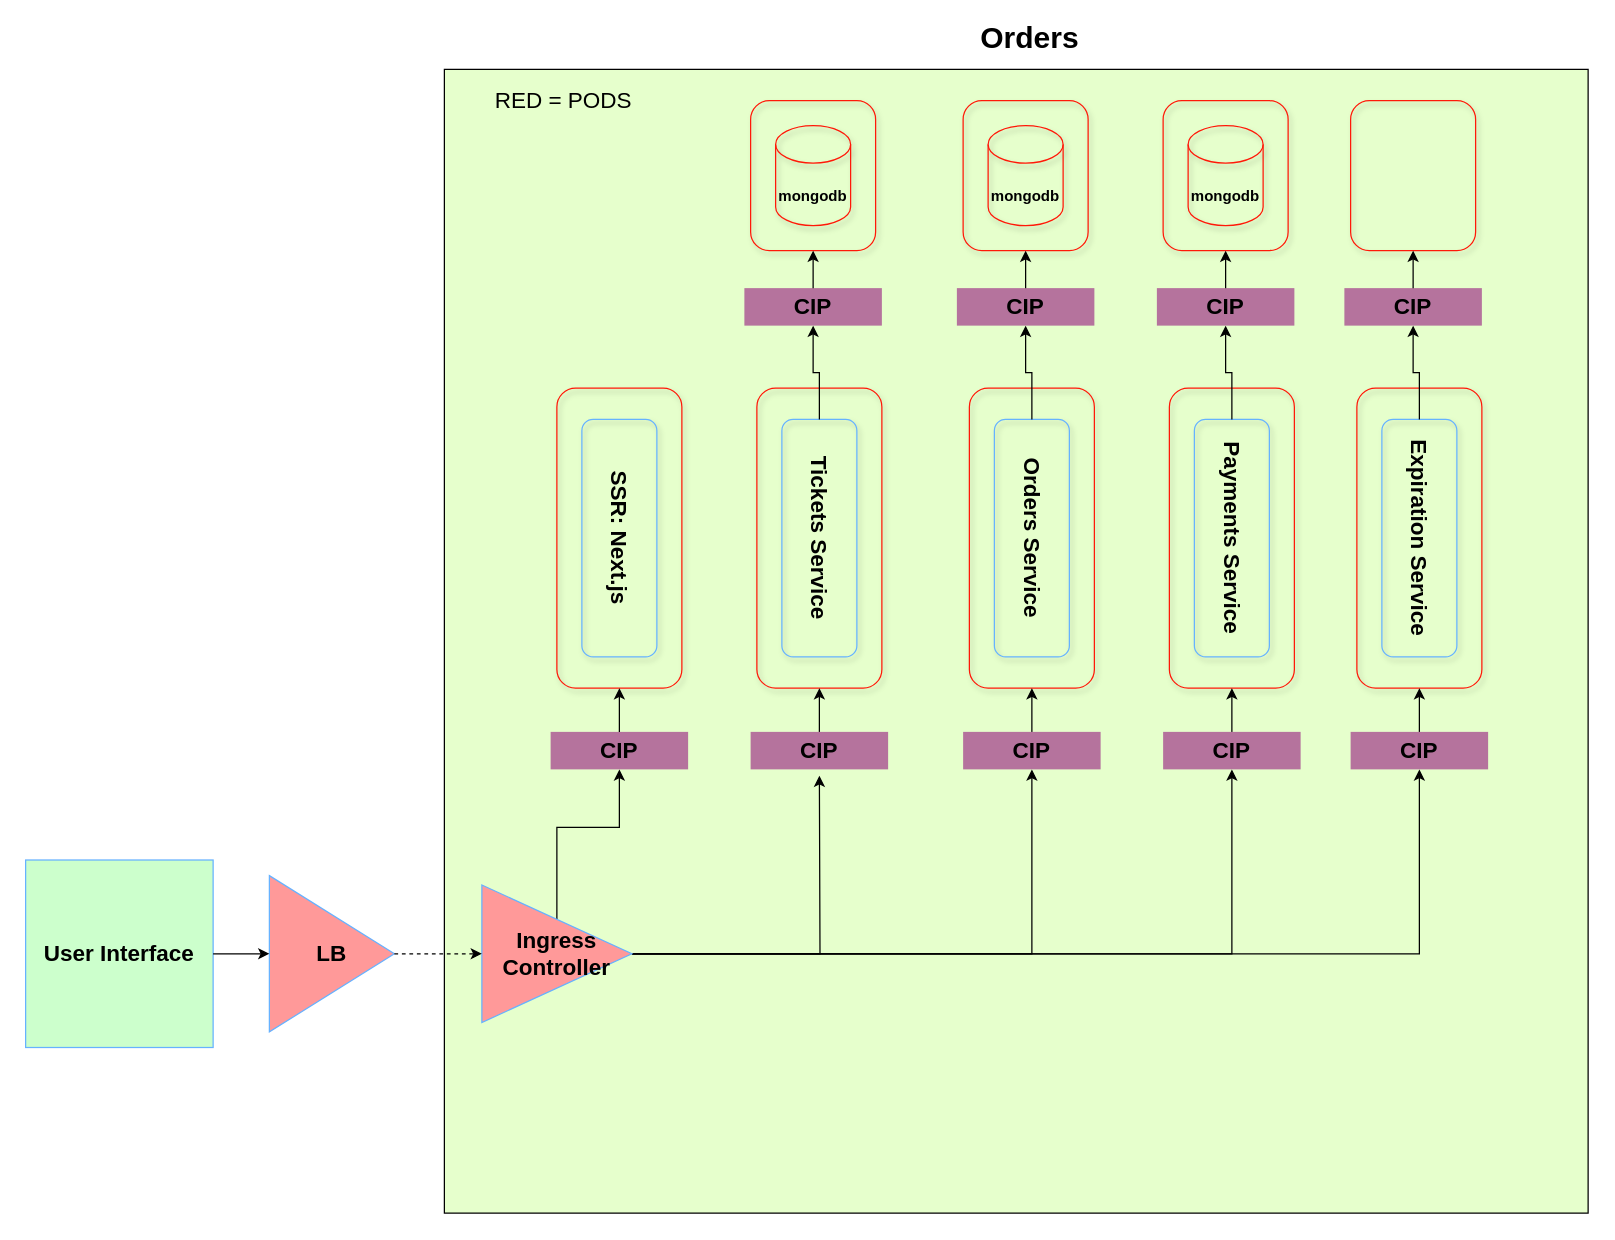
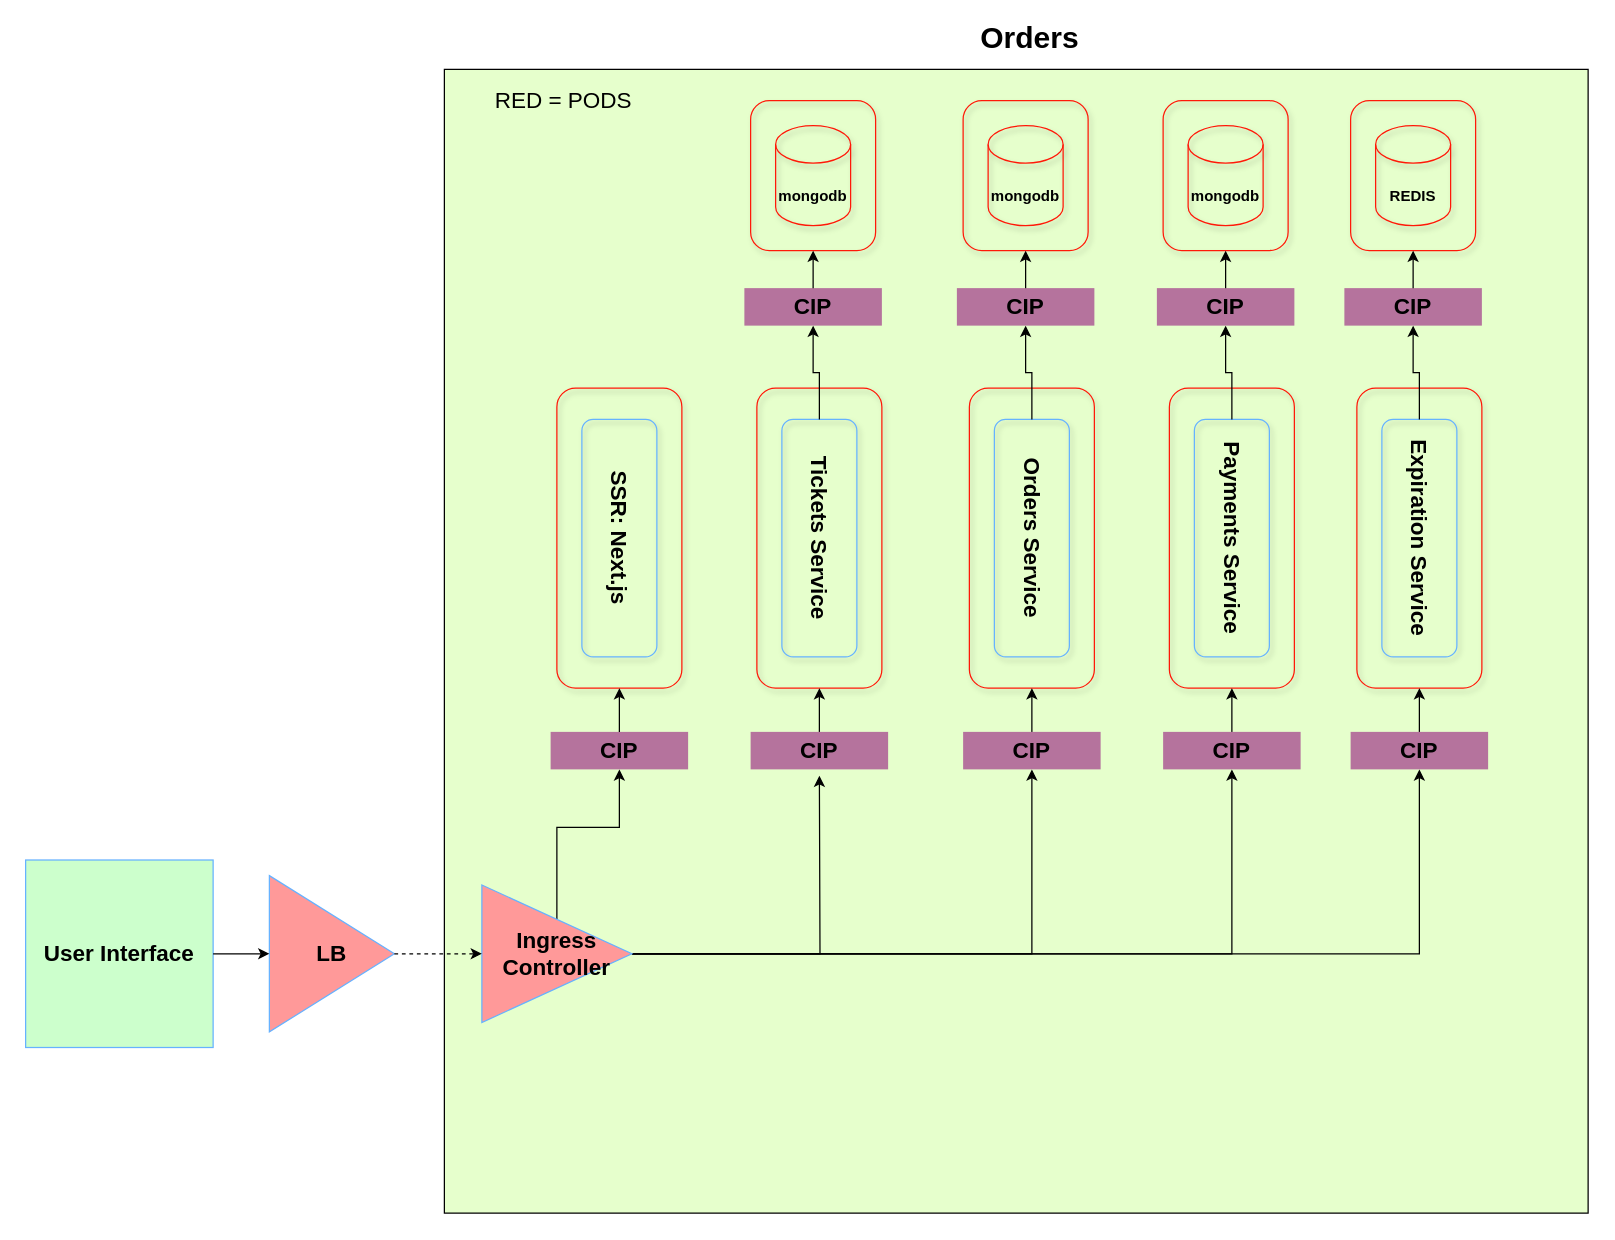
  <mxCell id="0" />
  <mxCell id="1" parent="0" />
  <mxCell id="2" value="&lt;b&gt;User Interface&lt;/b&gt;" style="whiteSpace=wrap;html=1;aspect=fixed;shadow=0;fontSize=18;strokeColor=#66B2FF;fillColor=#CCFFCC;" vertex="1" parent="1"><mxGeometry x="20" y="687.5" width="150" height="150" as="geometry" /></mxCell>
  <mxCell id="3" value="" style="whiteSpace=wrap;html=1;aspect=fixed;fillColor=#E6FFCC;" vertex="1" parent="1"><mxGeometry x="355" y="55" width="915" height="915" as="geometry" /></mxCell>
  <mxCell id="4" value="&lt;font style=&quot;font-size: 24px&quot;&gt;&lt;b&gt;Orders&lt;/b&gt;&lt;/font&gt;" style="text;html=1;align=center;verticalAlign=middle;resizable=0;points=[];autosize=1;strokeColor=none;fillColor=none;" vertex="1" parent="1"><mxGeometry x="772.5" y="20" width="100" height="20" as="geometry" /></mxCell>
  <mxCell id="5" value="" style="group" vertex="1" connectable="0" parent="1"><mxGeometry x="440" y="310" width="110" height="305" as="geometry" /></mxCell>
  <mxCell id="6" value="&lt;b&gt;CIP&lt;/b&gt;" style="rounded=0;whiteSpace=wrap;html=1;shadow=0;fontSize=18;strokeColor=none;fillColor=#B5739D;" vertex="1" parent="5"><mxGeometry y="275" width="110" height="30" as="geometry" /></mxCell>
  <mxCell id="7" value="" style="group" vertex="1" connectable="0" parent="5"><mxGeometry x="5" width="100" height="240" as="geometry" /></mxCell>
  <mxCell id="8" value="" style="group" vertex="1" connectable="0" parent="7"><mxGeometry width="100" height="240" as="geometry" /></mxCell>
  <mxCell id="9" value="" style="rounded=1;whiteSpace=wrap;html=1;shadow=1;fontSize=24;strokeColor=#FF1808;fillColor=none;rotation=90;" vertex="1" parent="8"><mxGeometry x="-70" y="70" width="240" height="100" as="geometry" /></mxCell>
  <mxCell id="10" value="&lt;font style=&quot;font-size: 18px&quot;&gt;&lt;b&gt;SSR: Next.js&lt;br&gt;&lt;/b&gt;&lt;/font&gt;" style="rounded=1;whiteSpace=wrap;html=1;shadow=1;fontSize=12;strokeColor=#66B2FF;fillColor=none;rotation=90;" vertex="1" parent="8"><mxGeometry x="-45" y="90" width="190" height="60" as="geometry" /></mxCell>
  <mxCell id="11" style="edgeStyle=orthogonalEdgeStyle;rounded=0;orthogonalLoop=1;jettySize=auto;html=1;entryX=1;entryY=0.5;entryDx=0;entryDy=0;fontSize=18;" edge="1" parent="5" source="6" target="9"><mxGeometry relative="1" as="geometry" /></mxCell>
  <mxCell id="12" value="" style="group" vertex="1" connectable="0" parent="1"><mxGeometry x="595" y="80" width="115" height="535" as="geometry" /></mxCell>
  <mxCell id="13" value="&lt;b&gt;CIP&lt;/b&gt;" style="rounded=0;whiteSpace=wrap;html=1;shadow=0;fontSize=18;strokeColor=none;fillColor=#B5739D;" vertex="1" parent="12"><mxGeometry y="150" width="110" height="30" as="geometry" /></mxCell>
  <mxCell id="14" value="" style="group" vertex="1" connectable="0" parent="12"><mxGeometry x="5" width="100" height="120" as="geometry" /></mxCell>
  <mxCell id="15" value="" style="group" vertex="1" connectable="0" parent="14"><mxGeometry width="100" height="120" as="geometry" /></mxCell>
  <mxCell id="16" value="" style="rounded=1;whiteSpace=wrap;html=1;shadow=1;fontSize=24;strokeColor=#FF1808;fillColor=none;rotation=90;" vertex="1" parent="15"><mxGeometry x="-10" y="10" width="120" height="100" as="geometry" /></mxCell>
  <mxCell id="17" value="&lt;font style=&quot;font-size: 12px&quot;&gt;&lt;b&gt;mongodb&lt;/b&gt;&lt;/font&gt;" style="shape=cylinder3;whiteSpace=wrap;html=1;boundedLbl=1;backgroundOutline=1;size=15;shadow=1;fontSize=24;strokeColor=#FF1808;fillColor=none;" vertex="1" parent="15"><mxGeometry x="20" y="20" width="60" height="80" as="geometry" /></mxCell>
  <mxCell id="18" value="" style="group" vertex="1" connectable="0" parent="12"><mxGeometry x="5" y="230" width="110" height="305" as="geometry" /></mxCell>
  <mxCell id="19" value="" style="group" vertex="1" connectable="0" parent="18"><mxGeometry x="5" width="100" height="240" as="geometry" /></mxCell>
  <mxCell id="20" value="" style="rounded=1;whiteSpace=wrap;html=1;shadow=1;fontSize=24;strokeColor=#FF1808;fillColor=none;rotation=90;" vertex="1" parent="19"><mxGeometry x="-70" y="70" width="240" height="100" as="geometry" /></mxCell>
  <mxCell id="21" value="&lt;font style=&quot;font-size: 18px&quot;&gt;&lt;b&gt;Tickets Service&lt;/b&gt;&lt;/font&gt;" style="rounded=1;whiteSpace=wrap;html=1;shadow=1;fontSize=12;strokeColor=#66B2FF;fillColor=none;rotation=90;" vertex="1" parent="19"><mxGeometry x="-45" y="90" width="190" height="60" as="geometry" /></mxCell>
  <mxCell id="22" style="edgeStyle=orthogonalEdgeStyle;rounded=0;orthogonalLoop=1;jettySize=auto;html=1;entryX=1;entryY=0.5;entryDx=0;entryDy=0;fontSize=18;" edge="1" parent="18" source="23" target="20"><mxGeometry relative="1" as="geometry" /></mxCell>
  <mxCell id="23" value="&lt;b&gt;CIP&lt;/b&gt;" style="rounded=0;whiteSpace=wrap;html=1;shadow=0;fontSize=18;strokeColor=none;fillColor=#B5739D;" vertex="1" parent="18"><mxGeometry y="275" width="110" height="30" as="geometry" /></mxCell>
  <mxCell id="24" style="edgeStyle=orthogonalEdgeStyle;rounded=0;orthogonalLoop=1;jettySize=auto;html=1;entryX=0.5;entryY=1;entryDx=0;entryDy=0;fontSize=18;" edge="1" parent="12" source="21" target="13"><mxGeometry relative="1" as="geometry" /></mxCell>
  <mxCell id="25" style="edgeStyle=orthogonalEdgeStyle;rounded=0;orthogonalLoop=1;jettySize=auto;html=1;entryX=1;entryY=0.5;entryDx=0;entryDy=0;fontSize=18;" edge="1" parent="12" source="13" target="16"><mxGeometry relative="1" as="geometry" /></mxCell>
  <mxCell id="26" value="&lt;font style=&quot;font-size: 18px&quot;&gt;RED = PODS&lt;/font&gt;" style="text;html=1;align=center;verticalAlign=middle;resizable=0;points=[];autosize=1;strokeColor=none;fillColor=none;fontSize=18;" vertex="1" parent="1"><mxGeometry x="385" y="65" width="130" height="30" as="geometry" /></mxCell>
  <mxCell id="27" value="" style="group" vertex="1" connectable="0" parent="1"><mxGeometry x="765" y="80" width="115" height="535" as="geometry" /></mxCell>
  <mxCell id="28" value="" style="group" vertex="1" connectable="0" parent="27"><mxGeometry x="5" width="100" height="120" as="geometry" /></mxCell>
  <mxCell id="29" value="" style="group" vertex="1" connectable="0" parent="28"><mxGeometry width="100" height="120" as="geometry" /></mxCell>
  <mxCell id="30" value="" style="rounded=1;whiteSpace=wrap;html=1;shadow=1;fontSize=24;strokeColor=#FF1808;fillColor=none;rotation=90;" vertex="1" parent="29"><mxGeometry x="-10" y="10" width="120" height="100" as="geometry" /></mxCell>
  <mxCell id="31" value="&lt;font style=&quot;font-size: 12px&quot;&gt;&lt;b&gt;mongodb&lt;/b&gt;&lt;/font&gt;" style="shape=cylinder3;whiteSpace=wrap;html=1;boundedLbl=1;backgroundOutline=1;size=15;shadow=1;fontSize=24;strokeColor=#FF1808;fillColor=none;" vertex="1" parent="29"><mxGeometry x="20" y="20" width="60" height="80" as="geometry" /></mxCell>
  <mxCell id="32" value="" style="group" vertex="1" connectable="0" parent="27"><mxGeometry y="150" width="115" height="385" as="geometry" /></mxCell>
  <mxCell id="33" value="&lt;b&gt;CIP&lt;/b&gt;" style="rounded=0;whiteSpace=wrap;html=1;shadow=0;fontSize=18;strokeColor=none;fillColor=#B5739D;" vertex="1" parent="32"><mxGeometry width="110" height="30" as="geometry" /></mxCell>
  <mxCell id="34" value="" style="group" vertex="1" connectable="0" parent="32"><mxGeometry x="5" y="80" width="110" height="305" as="geometry" /></mxCell>
  <mxCell id="35" value="" style="group" vertex="1" connectable="0" parent="34"><mxGeometry x="5" width="100" height="240" as="geometry" /></mxCell>
  <mxCell id="36" value="" style="rounded=1;whiteSpace=wrap;html=1;shadow=1;fontSize=24;strokeColor=#FF1808;fillColor=none;rotation=90;" vertex="1" parent="35"><mxGeometry x="-70" y="70" width="240" height="100" as="geometry" /></mxCell>
  <mxCell id="37" value="&lt;font style=&quot;font-size: 18px&quot;&gt;&lt;b&gt;Orders Service&lt;br&gt;&lt;/b&gt;&lt;/font&gt;" style="rounded=1;whiteSpace=wrap;html=1;shadow=1;fontSize=12;strokeColor=#66B2FF;fillColor=none;rotation=90;" vertex="1" parent="35"><mxGeometry x="-45" y="90" width="190" height="60" as="geometry" /></mxCell>
  <mxCell id="38" style="edgeStyle=orthogonalEdgeStyle;rounded=0;orthogonalLoop=1;jettySize=auto;html=1;entryX=1;entryY=0.5;entryDx=0;entryDy=0;fontSize=18;" edge="1" parent="34" source="39" target="36"><mxGeometry relative="1" as="geometry" /></mxCell>
  <mxCell id="39" value="&lt;b&gt;CIP&lt;/b&gt;" style="rounded=0;whiteSpace=wrap;html=1;shadow=0;fontSize=18;strokeColor=none;fillColor=#B5739D;" vertex="1" parent="34"><mxGeometry y="275" width="110" height="30" as="geometry" /></mxCell>
  <mxCell id="40" style="edgeStyle=orthogonalEdgeStyle;rounded=0;orthogonalLoop=1;jettySize=auto;html=1;entryX=0.5;entryY=1;entryDx=0;entryDy=0;fontSize=18;" edge="1" parent="32" source="37" target="33"><mxGeometry relative="1" as="geometry" /></mxCell>
  <mxCell id="41" style="edgeStyle=orthogonalEdgeStyle;rounded=0;orthogonalLoop=1;jettySize=auto;html=1;entryX=1;entryY=0.5;entryDx=0;entryDy=0;fontSize=18;" edge="1" parent="27" source="33" target="30"><mxGeometry relative="1" as="geometry" /></mxCell>
  <mxCell id="42" value="" style="group" vertex="1" connectable="0" parent="1"><mxGeometry x="925" y="80" width="115" height="535" as="geometry" /></mxCell>
  <mxCell id="43" value="" style="group" vertex="1" connectable="0" parent="42"><mxGeometry x="5" width="100" height="120" as="geometry" /></mxCell>
  <mxCell id="44" value="" style="group" vertex="1" connectable="0" parent="43"><mxGeometry width="100" height="120" as="geometry" /></mxCell>
  <mxCell id="45" value="" style="rounded=1;whiteSpace=wrap;html=1;shadow=1;fontSize=24;strokeColor=#FF1808;fillColor=none;rotation=90;" vertex="1" parent="44"><mxGeometry x="-10" y="10" width="120" height="100" as="geometry" /></mxCell>
  <mxCell id="46" value="&lt;font style=&quot;font-size: 12px&quot;&gt;&lt;b&gt;mongodb&lt;/b&gt;&lt;/font&gt;" style="shape=cylinder3;whiteSpace=wrap;html=1;boundedLbl=1;backgroundOutline=1;size=15;shadow=1;fontSize=24;strokeColor=#FF1808;fillColor=none;" vertex="1" parent="44"><mxGeometry x="20" y="20" width="60" height="80" as="geometry" /></mxCell>
  <mxCell id="47" value="" style="group" vertex="1" connectable="0" parent="42"><mxGeometry y="150" width="115" height="385" as="geometry" /></mxCell>
  <mxCell id="48" value="&lt;b&gt;CIP&lt;/b&gt;" style="rounded=0;whiteSpace=wrap;html=1;shadow=0;fontSize=18;strokeColor=none;fillColor=#B5739D;" vertex="1" parent="47"><mxGeometry width="110" height="30" as="geometry" /></mxCell>
  <mxCell id="49" value="" style="group" vertex="1" connectable="0" parent="47"><mxGeometry x="5" y="80" width="110" height="305" as="geometry" /></mxCell>
  <mxCell id="50" value="" style="group" vertex="1" connectable="0" parent="49"><mxGeometry x="5" width="100" height="240" as="geometry" /></mxCell>
  <mxCell id="51" value="" style="rounded=1;whiteSpace=wrap;html=1;shadow=1;fontSize=24;strokeColor=#FF1808;fillColor=none;rotation=90;" vertex="1" parent="50"><mxGeometry x="-70" y="70" width="240" height="100" as="geometry" /></mxCell>
  <mxCell id="52" value="&lt;font style=&quot;font-size: 18px&quot;&gt;&lt;b&gt;Payments Service&lt;br&gt;&lt;/b&gt;&lt;/font&gt;" style="rounded=1;whiteSpace=wrap;html=1;shadow=1;fontSize=12;strokeColor=#66B2FF;fillColor=none;rotation=90;" vertex="1" parent="50"><mxGeometry x="-45" y="90" width="190" height="60" as="geometry" /></mxCell>
  <mxCell id="53" style="edgeStyle=orthogonalEdgeStyle;rounded=0;orthogonalLoop=1;jettySize=auto;html=1;entryX=1;entryY=0.5;entryDx=0;entryDy=0;fontSize=18;" edge="1" parent="49" source="54" target="51"><mxGeometry relative="1" as="geometry" /></mxCell>
  <mxCell id="54" value="&lt;b&gt;CIP&lt;/b&gt;" style="rounded=0;whiteSpace=wrap;html=1;shadow=0;fontSize=18;strokeColor=none;fillColor=#B5739D;" vertex="1" parent="49"><mxGeometry y="275" width="110" height="30" as="geometry" /></mxCell>
  <mxCell id="55" style="edgeStyle=orthogonalEdgeStyle;rounded=0;orthogonalLoop=1;jettySize=auto;html=1;entryX=0.5;entryY=1;entryDx=0;entryDy=0;fontSize=18;" edge="1" parent="47" source="52" target="48"><mxGeometry relative="1" as="geometry" /></mxCell>
  <mxCell id="56" style="edgeStyle=orthogonalEdgeStyle;rounded=0;orthogonalLoop=1;jettySize=auto;html=1;entryX=1;entryY=0.5;entryDx=0;entryDy=0;fontSize=18;" edge="1" parent="42" source="48" target="45"><mxGeometry relative="1" as="geometry" /></mxCell>
  <mxCell id="57" value="" style="group" vertex="1" connectable="0" parent="1"><mxGeometry x="1075" y="80" width="115" height="535" as="geometry" /></mxCell>
  <mxCell id="58" value="" style="group" vertex="1" connectable="0" parent="57"><mxGeometry x="5" width="100" height="120" as="geometry" /></mxCell>
  <mxCell id="59" value="" style="group" vertex="1" connectable="0" parent="58"><mxGeometry width="100" height="120" as="geometry" /></mxCell>
  <mxCell id="60" value="" style="rounded=1;whiteSpace=wrap;html=1;shadow=1;fontSize=24;strokeColor=#FF1808;fillColor=none;rotation=90;" vertex="1" parent="59"><mxGeometry x="-10" y="10" width="120" height="100" as="geometry" /></mxCell>
+ <mxCell id="61" value="&lt;span style=&quot;font-size: 12px&quot;&gt;&lt;b&gt;REDIS&lt;/b&gt;&lt;/span&gt;" style="shape=cylinder3;whiteSpace=wrap;html=1;boundedLbl=1;backgroundOutline=1;size=15;shadow=1;fontSize=24;strokeColor=#FF1808;fillColor=none;" vertex="1" parent="59"><mxGeometry x="20" y="20" width="60" height="80" as="geometry" /></mxCell>
  <mxCell id="62" value="" style="group" vertex="1" connectable="0" parent="57"><mxGeometry y="150" width="115" height="385" as="geometry" /></mxCell>
  <mxCell id="63" value="&lt;b&gt;CIP&lt;/b&gt;" style="rounded=0;whiteSpace=wrap;html=1;shadow=0;fontSize=18;strokeColor=none;fillColor=#B5739D;" vertex="1" parent="62"><mxGeometry width="110" height="30" as="geometry" /></mxCell>
  <mxCell id="64" value="" style="group" vertex="1" connectable="0" parent="62"><mxGeometry x="5" y="80" width="110" height="305" as="geometry" /></mxCell>
  <mxCell id="65" value="" style="group" vertex="1" connectable="0" parent="64"><mxGeometry x="5" width="100" height="240" as="geometry" /></mxCell>
  <mxCell id="66" value="" style="rounded=1;whiteSpace=wrap;html=1;shadow=1;fontSize=24;strokeColor=#FF1808;fillColor=none;rotation=90;" vertex="1" parent="65"><mxGeometry x="-70" y="70" width="240" height="100" as="geometry" /></mxCell>
  <mxCell id="67" value="&lt;font style=&quot;font-size: 18px&quot;&gt;&lt;b&gt;Expiration Service&lt;br&gt;&lt;/b&gt;&lt;/font&gt;" style="rounded=1;whiteSpace=wrap;html=1;shadow=1;fontSize=12;strokeColor=#66B2FF;fillColor=none;rotation=90;" vertex="1" parent="65"><mxGeometry x="-45" y="90" width="190" height="60" as="geometry" /></mxCell>
  <mxCell id="68" style="edgeStyle=orthogonalEdgeStyle;rounded=0;orthogonalLoop=1;jettySize=auto;html=1;entryX=1;entryY=0.5;entryDx=0;entryDy=0;fontSize=18;" edge="1" parent="64" source="69" target="66"><mxGeometry relative="1" as="geometry" /></mxCell>
  <mxCell id="69" value="&lt;b&gt;CIP&lt;/b&gt;" style="rounded=0;whiteSpace=wrap;html=1;shadow=0;fontSize=18;strokeColor=none;fillColor=#B5739D;" vertex="1" parent="64"><mxGeometry y="275" width="110" height="30" as="geometry" /></mxCell>
  <mxCell id="70" style="edgeStyle=orthogonalEdgeStyle;rounded=0;orthogonalLoop=1;jettySize=auto;html=1;entryX=0.5;entryY=1;entryDx=0;entryDy=0;fontSize=18;" edge="1" parent="62" source="67" target="63"><mxGeometry relative="1" as="geometry" /></mxCell>
  <mxCell id="71" style="edgeStyle=orthogonalEdgeStyle;rounded=0;orthogonalLoop=1;jettySize=auto;html=1;entryX=1;entryY=0.5;entryDx=0;entryDy=0;fontSize=18;" edge="1" parent="57" source="63" target="60"><mxGeometry relative="1" as="geometry" /></mxCell>
  <mxCell id="72" value="&lt;b&gt;LB&lt;/b&gt;" style="triangle;whiteSpace=wrap;html=1;shadow=0;fontSize=18;strokeColor=#66B2FF;fillColor=#FF9999;" vertex="1" parent="1"><mxGeometry x="215" y="700" width="100" height="125" as="geometry" /></mxCell>
  <mxCell id="73" style="edgeStyle=orthogonalEdgeStyle;rounded=0;orthogonalLoop=1;jettySize=auto;html=1;entryX=0.5;entryY=1;entryDx=0;entryDy=0;fontSize=18;" edge="1" parent="1" source="78" target="6"><mxGeometry relative="1" as="geometry" /></mxCell>
  <mxCell id="74" style="edgeStyle=orthogonalEdgeStyle;rounded=0;orthogonalLoop=1;jettySize=auto;html=1;fontSize=18;" edge="1" parent="1" source="78"><mxGeometry relative="1" as="geometry"><mxPoint x="655" y="620" as="targetPoint" /></mxGeometry></mxCell>
  <mxCell id="75" style="edgeStyle=orthogonalEdgeStyle;rounded=0;orthogonalLoop=1;jettySize=auto;html=1;fontSize=18;" edge="1" parent="1" source="78" target="39"><mxGeometry relative="1" as="geometry" /></mxCell>
  <mxCell id="76" style="edgeStyle=orthogonalEdgeStyle;rounded=0;orthogonalLoop=1;jettySize=auto;html=1;fontSize=18;" edge="1" parent="1" source="78" target="54"><mxGeometry relative="1" as="geometry" /></mxCell>
  <mxCell id="77" style="edgeStyle=orthogonalEdgeStyle;rounded=0;orthogonalLoop=1;jettySize=auto;html=1;entryX=0.5;entryY=1;entryDx=0;entryDy=0;fontSize=18;" edge="1" parent="1" source="78" target="69"><mxGeometry relative="1" as="geometry" /></mxCell>
  <mxCell id="78" value="&lt;b&gt;Ingress Controller&lt;/b&gt;" style="triangle;whiteSpace=wrap;html=1;shadow=0;fontSize=18;strokeColor=#66B2FF;fillColor=#FF9999;" vertex="1" parent="1"><mxGeometry x="385" y="707.5" width="120" height="110" as="geometry" /></mxCell>
  <mxCell id="79" style="edgeStyle=orthogonalEdgeStyle;rounded=0;orthogonalLoop=1;jettySize=auto;html=1;fontSize=18;dashed=1;" edge="1" parent="1" source="72" target="78"><mxGeometry relative="1" as="geometry" /></mxCell>
  <mxCell id="80" style="edgeStyle=orthogonalEdgeStyle;rounded=0;orthogonalLoop=1;jettySize=auto;html=1;entryX=0;entryY=0.5;entryDx=0;entryDy=0;fontSize=18;" edge="1" parent="1" source="2" target="72"><mxGeometry relative="1" as="geometry" /></mxCell>
